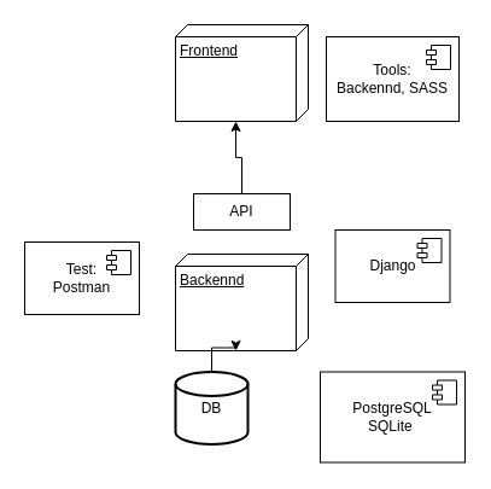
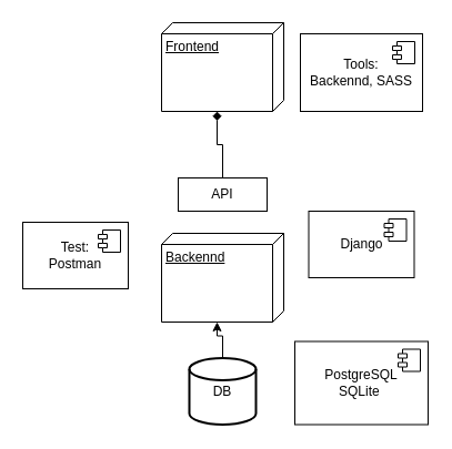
  <mxCell id="0" />
  <mxCell id="1" parent="0" />
  <mxCell id="2" value="Backennd" style="verticalAlign=top;align=left;spacingTop=8;spacingLeft=2;spacingRight=12;shape=cube;size=10;direction=south;fontStyle=4;html=1;whiteSpace=wrap;" vertex="1" parent="1"><mxGeometry x="145" y="210" width="110" height="80" as="geometry" /></mxCell>
  <mxCell id="3" value="Frontend" style="verticalAlign=top;align=left;spacingTop=8;spacingLeft=2;spacingRight=12;shape=cube;size=10;direction=south;fontStyle=4;html=1;whiteSpace=wrap;" vertex="1" parent="1"><mxGeometry x="145" y="20" width="110" height="80" as="geometry" /></mxCell>
- <mxCell id="4" value="DB" style="strokeWidth=2;html=1;shape=mxgraph.flowchart.database;whiteSpace=wrap;" vertex="1" parent="1"><mxGeometry x="145" y="307.5" width="60" height="60" as="geometry" /></mxCell>
+ <mxCell id="4" value="DB" style="strokeWidth=2;html=1;shape=mxgraph.flowchart.database;whiteSpace=wrap;" vertex="1" parent="1"><mxGeometry x="170" y="322.5" width="60" height="60" as="geometry" /></mxCell>
  <mxCell id="5" style="edgeStyle=orthogonalEdgeStyle;rounded=0;orthogonalLoop=1;jettySize=auto;html=1;entryX=0;entryY=0;entryDx=80;entryDy=60;entryPerimeter=0;" edge="1" parent="1" source="4" target="2"><mxGeometry relative="1" as="geometry" /></mxCell>
  <mxCell id="6" value="API" style="rounded=0;whiteSpace=wrap;html=1;" vertex="1" parent="1"><mxGeometry x="160" y="160" width="80" height="30" as="geometry" /></mxCell>
- <mxCell id="7" style="edgeStyle=orthogonalEdgeStyle;rounded=0;orthogonalLoop=1;jettySize=auto;html=1;entryX=0;entryY=0;entryDx=80;entryDy=60;entryPerimeter=0;" edge="1" parent="1" source="6" target="3"><mxGeometry relative="1" as="geometry" /></mxCell>
+ <mxCell id="7" style="edgeStyle=orthogonalEdgeStyle;rounded=0;orthogonalLoop=1;jettySize=auto;html=1;entryX=0;entryY=0;entryDx=80;entryDy=60;entryPerimeter=0;endArrow=diamond;" edge="1" parent="1" source="6" target="3"><mxGeometry relative="1" as="geometry" /></mxCell>
  <mxCell id="8" value="Tools:&lt;br&gt;Backennd, SASS" style="html=1;dropTarget=0;whiteSpace=wrap;" vertex="1" parent="1"><mxGeometry x="270" y="30" width="110" height="70" as="geometry" /></mxCell>
  <mxCell id="9" value="" style="shape=module;jettyWidth=8;jettyHeight=4;" vertex="1" parent="8"><mxGeometry x="1" width="20" height="20" relative="1" as="geometry"><mxPoint x="-27" y="7" as="offset" /></mxGeometry></mxCell>
  <mxCell id="10" value="Django" style="html=1;dropTarget=0;whiteSpace=wrap;" vertex="1" parent="1"><mxGeometry x="277.5" y="190" width="95" height="60" as="geometry" /></mxCell>
  <mxCell id="11" value="" style="shape=module;jettyWidth=8;jettyHeight=4;" vertex="1" parent="10"><mxGeometry x="1" width="20" height="20" relative="1" as="geometry"><mxPoint x="-27" y="7" as="offset" /></mxGeometry></mxCell>
  <mxCell id="12" value="PostgreSQL&lt;br&gt;SQLite&amp;nbsp;" style="html=1;dropTarget=0;whiteSpace=wrap;" vertex="1" parent="1"><mxGeometry x="265" y="307.5" width="120" height="75" as="geometry" /></mxCell>
  <mxCell id="13" value="" style="shape=module;jettyWidth=8;jettyHeight=4;" vertex="1" parent="12"><mxGeometry x="1" width="20" height="20" relative="1" as="geometry"><mxPoint x="-27" y="7" as="offset" /></mxGeometry></mxCell>
  <mxCell id="14" value="Test:&lt;br&gt;Postman" style="html=1;dropTarget=0;whiteSpace=wrap;" vertex="1" parent="1"><mxGeometry x="20" y="200" width="95" height="60" as="geometry" /></mxCell>
  <mxCell id="15" value="" style="shape=module;jettyWidth=8;jettyHeight=4;" vertex="1" parent="14"><mxGeometry x="1" width="20" height="20" relative="1" as="geometry"><mxPoint x="-27" y="7" as="offset" /></mxGeometry></mxCell>
